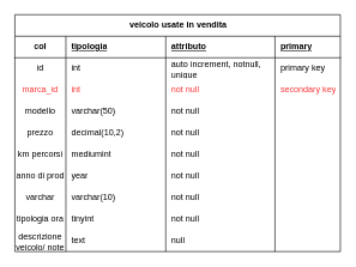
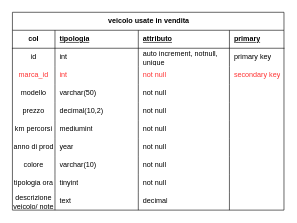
  <mxCell id="0" />
  <mxCell id="1" parent="0" />
  <mxCell id="2" value="veicolo usate in vendita" style="shape=table;startSize=30;container=1;collapsible=1;childLayout=tableLayout;fixedRows=1;rowLines=0;fontStyle=1;align=center;resizeLast=1;html=1;swimlaneFillColor=none;" vertex="1" parent="1"><mxGeometry x="20" y="20" width="453" height="330" as="geometry" /></mxCell>
  <mxCell id="3" value="" style="shape=tableRow;horizontal=0;startSize=0;swimlaneHead=0;swimlaneBody=0;fillColor=none;collapsible=0;dropTarget=0;points=[[0,0.5],[1,0.5]];portConstraint=eastwest;top=0;left=0;right=0;bottom=1;" vertex="1" parent="2"><mxGeometry y="30" width="453" height="30" as="geometry" /></mxCell>
  <mxCell id="4" value="col" style="shape=partialRectangle;connectable=0;fillColor=none;top=0;left=0;bottom=0;right=0;fontStyle=1;overflow=hidden;whiteSpace=wrap;html=1;" vertex="1" parent="3"><mxGeometry width="71" height="30" as="geometry"><mxRectangle width="71" height="30" as="alternateBounds" /></mxGeometry></mxCell>
  <mxCell id="5" value="tipologia" style="shape=partialRectangle;connectable=0;fillColor=none;top=0;left=0;bottom=0;right=0;align=left;spacingLeft=6;fontStyle=5;overflow=hidden;whiteSpace=wrap;html=1;" vertex="1" parent="3"><mxGeometry x="71" width="139" height="30" as="geometry"><mxRectangle width="139" height="30" as="alternateBounds" /></mxGeometry></mxCell>
  <mxCell id="6" value="attributo" style="shape=partialRectangle;connectable=0;fillColor=none;top=0;left=0;bottom=0;right=0;align=left;spacingLeft=6;fontStyle=5;overflow=hidden;whiteSpace=wrap;html=1;" vertex="1" parent="3"><mxGeometry x="210" width="152" height="30" as="geometry"><mxRectangle width="152" height="30" as="alternateBounds" /></mxGeometry></mxCell>
  <mxCell id="7" value="primary" style="shape=partialRectangle;connectable=0;fillColor=none;top=0;left=0;bottom=0;right=0;align=left;spacingLeft=6;fontStyle=5;overflow=hidden;whiteSpace=wrap;html=1;" vertex="1" parent="3"><mxGeometry x="362" width="91" height="30" as="geometry"><mxRectangle width="91" height="30" as="alternateBounds" /></mxGeometry></mxCell>
  <mxCell id="8" value="" style="shape=tableRow;horizontal=0;startSize=0;swimlaneHead=0;swimlaneBody=0;fillColor=none;collapsible=0;dropTarget=0;points=[[0,0.5],[1,0.5]];portConstraint=eastwest;top=0;left=0;right=0;bottom=0;" vertex="1" parent="2"><mxGeometry y="60" width="453" height="30" as="geometry" /></mxCell>
  <mxCell id="9" value="id" style="shape=partialRectangle;connectable=0;fillColor=none;top=0;left=0;bottom=0;right=0;editable=1;overflow=hidden;whiteSpace=wrap;html=1;" vertex="1" parent="8"><mxGeometry width="71" height="30" as="geometry"><mxRectangle width="71" height="30" as="alternateBounds" /></mxGeometry></mxCell>
  <mxCell id="10" value="int" style="shape=partialRectangle;connectable=0;fillColor=none;top=0;left=0;bottom=0;right=0;align=left;spacingLeft=6;overflow=hidden;whiteSpace=wrap;html=1;" vertex="1" parent="8"><mxGeometry x="71" width="139" height="30" as="geometry"><mxRectangle width="139" height="30" as="alternateBounds" /></mxGeometry></mxCell>
  <mxCell id="11" value="auto increment, notnull, unique" style="shape=partialRectangle;connectable=0;fillColor=none;top=0;left=0;bottom=0;right=0;align=left;spacingLeft=6;overflow=hidden;whiteSpace=wrap;html=1;" vertex="1" parent="8"><mxGeometry x="210" width="152" height="30" as="geometry"><mxRectangle width="152" height="30" as="alternateBounds" /></mxGeometry></mxCell>
  <mxCell id="12" value="primary key" style="shape=partialRectangle;connectable=0;fillColor=none;top=0;left=0;bottom=0;right=0;align=left;spacingLeft=6;overflow=hidden;whiteSpace=wrap;html=1;" vertex="1" parent="8"><mxGeometry x="362" width="91" height="30" as="geometry"><mxRectangle width="91" height="30" as="alternateBounds" /></mxGeometry></mxCell>
  <mxCell id="13" value="" style="shape=tableRow;horizontal=0;startSize=0;swimlaneHead=0;swimlaneBody=0;fillColor=none;collapsible=0;dropTarget=0;points=[[0,0.5],[1,0.5]];portConstraint=eastwest;top=0;left=0;right=0;bottom=0;" vertex="1" parent="2"><mxGeometry y="90" width="453" height="30" as="geometry" /></mxCell>
  <mxCell id="14" value="&lt;font color=&quot;#ff3333&quot;&gt;marca_id&lt;/font&gt;" style="shape=partialRectangle;connectable=0;fillColor=none;top=0;left=0;bottom=0;right=0;editable=1;overflow=hidden;whiteSpace=wrap;html=1;" vertex="1" parent="13"><mxGeometry width="71" height="30" as="geometry"><mxRectangle width="71" height="30" as="alternateBounds" /></mxGeometry></mxCell>
  <mxCell id="15" value="&lt;font color=&quot;#ff3333&quot;&gt;int&lt;/font&gt;" style="shape=partialRectangle;connectable=0;fillColor=none;top=0;left=0;bottom=0;right=0;align=left;spacingLeft=6;overflow=hidden;whiteSpace=wrap;html=1;" vertex="1" parent="13"><mxGeometry x="71" width="139" height="30" as="geometry"><mxRectangle width="139" height="30" as="alternateBounds" /></mxGeometry></mxCell>
  <mxCell id="16" value="&lt;font color=&quot;#ff3333&quot;&gt;not null&lt;/font&gt;" style="shape=partialRectangle;connectable=0;fillColor=none;top=0;left=0;bottom=0;right=0;align=left;spacingLeft=6;overflow=hidden;whiteSpace=wrap;html=1;" vertex="1" parent="13"><mxGeometry x="210" width="152" height="30" as="geometry"><mxRectangle width="152" height="30" as="alternateBounds" /></mxGeometry></mxCell>
  <mxCell id="17" value="&lt;font color=&quot;#ff3333&quot;&gt;secondary key&lt;/font&gt;" style="shape=partialRectangle;connectable=0;fillColor=none;top=0;left=0;bottom=0;right=0;align=left;spacingLeft=6;overflow=hidden;whiteSpace=wrap;html=1;" vertex="1" parent="13"><mxGeometry x="362" width="91" height="30" as="geometry"><mxRectangle width="91" height="30" as="alternateBounds" /></mxGeometry></mxCell>
  <mxCell id="18" style="shape=tableRow;horizontal=0;startSize=0;swimlaneHead=0;swimlaneBody=0;fillColor=none;collapsible=0;dropTarget=0;points=[[0,0.5],[1,0.5]];portConstraint=eastwest;top=0;left=0;right=0;bottom=0;" vertex="1" parent="2"><mxGeometry y="120" width="453" height="30" as="geometry" /></mxCell>
  <mxCell id="19" value="modello" style="shape=partialRectangle;connectable=0;fillColor=none;top=0;left=0;bottom=0;right=0;editable=1;overflow=hidden;whiteSpace=wrap;html=1;" vertex="1" parent="18"><mxGeometry width="71" height="30" as="geometry"><mxRectangle width="71" height="30" as="alternateBounds" /></mxGeometry></mxCell>
  <mxCell id="20" value="varchar(50)" style="shape=partialRectangle;connectable=0;fillColor=none;top=0;left=0;bottom=0;right=0;align=left;spacingLeft=6;overflow=hidden;whiteSpace=wrap;html=1;" vertex="1" parent="18"><mxGeometry x="71" width="139" height="30" as="geometry"><mxRectangle width="139" height="30" as="alternateBounds" /></mxGeometry></mxCell>
  <mxCell id="21" value="not null" style="shape=partialRectangle;connectable=0;fillColor=none;top=0;left=0;bottom=0;right=0;align=left;spacingLeft=6;overflow=hidden;whiteSpace=wrap;html=1;" vertex="1" parent="18"><mxGeometry x="210" width="152" height="30" as="geometry"><mxRectangle width="152" height="30" as="alternateBounds" /></mxGeometry></mxCell>
  <mxCell id="22" style="shape=partialRectangle;connectable=0;fillColor=none;top=0;left=0;bottom=0;right=0;align=left;spacingLeft=6;overflow=hidden;whiteSpace=wrap;html=1;" vertex="1" parent="18"><mxGeometry x="362" width="91" height="30" as="geometry"><mxRectangle width="91" height="30" as="alternateBounds" /></mxGeometry></mxCell>
  <mxCell id="23" value="" style="shape=tableRow;horizontal=0;startSize=0;swimlaneHead=0;swimlaneBody=0;fillColor=none;collapsible=0;dropTarget=0;points=[[0,0.5],[1,0.5]];portConstraint=eastwest;top=0;left=0;right=0;bottom=0;" vertex="1" parent="2"><mxGeometry y="150" width="453" height="30" as="geometry" /></mxCell>
  <mxCell id="24" value="prezzo" style="shape=partialRectangle;connectable=0;fillColor=none;top=0;left=0;bottom=0;right=0;editable=1;overflow=hidden;whiteSpace=wrap;html=1;" vertex="1" parent="23"><mxGeometry width="71" height="30" as="geometry"><mxRectangle width="71" height="30" as="alternateBounds" /></mxGeometry></mxCell>
  <mxCell id="25" value="decimal(10,2)" style="shape=partialRectangle;connectable=0;fillColor=none;top=0;left=0;bottom=0;right=0;align=left;spacingLeft=6;overflow=hidden;whiteSpace=wrap;html=1;" vertex="1" parent="23"><mxGeometry x="71" width="139" height="30" as="geometry"><mxRectangle width="139" height="30" as="alternateBounds" /></mxGeometry></mxCell>
  <mxCell id="26" value="not null" style="shape=partialRectangle;connectable=0;fillColor=none;top=0;left=0;bottom=0;right=0;align=left;spacingLeft=6;overflow=hidden;whiteSpace=wrap;html=1;" vertex="1" parent="23"><mxGeometry x="210" width="152" height="30" as="geometry"><mxRectangle width="152" height="30" as="alternateBounds" /></mxGeometry></mxCell>
  <mxCell id="27" style="shape=partialRectangle;connectable=0;fillColor=none;top=0;left=0;bottom=0;right=0;align=left;spacingLeft=6;overflow=hidden;whiteSpace=wrap;html=1;" vertex="1" parent="23"><mxGeometry x="362" width="91" height="30" as="geometry"><mxRectangle width="91" height="30" as="alternateBounds" /></mxGeometry></mxCell>
  <mxCell id="28" style="shape=tableRow;horizontal=0;startSize=0;swimlaneHead=0;swimlaneBody=0;fillColor=none;collapsible=0;dropTarget=0;points=[[0,0.5],[1,0.5]];portConstraint=eastwest;top=0;left=0;right=0;bottom=0;" vertex="1" parent="2"><mxGeometry y="180" width="453" height="30" as="geometry" /></mxCell>
  <mxCell id="29" value="km percorsi" style="shape=partialRectangle;connectable=0;fillColor=none;top=0;left=0;bottom=0;right=0;editable=1;overflow=hidden;whiteSpace=wrap;html=1;" vertex="1" parent="28"><mxGeometry width="71" height="30" as="geometry"><mxRectangle width="71" height="30" as="alternateBounds" /></mxGeometry></mxCell>
  <mxCell id="30" value="mediumint" style="shape=partialRectangle;connectable=0;fillColor=none;top=0;left=0;bottom=0;right=0;align=left;spacingLeft=6;overflow=hidden;whiteSpace=wrap;html=1;" vertex="1" parent="28"><mxGeometry x="71" width="139" height="30" as="geometry"><mxRectangle width="139" height="30" as="alternateBounds" /></mxGeometry></mxCell>
  <mxCell id="31" value="not null" style="shape=partialRectangle;connectable=0;fillColor=none;top=0;left=0;bottom=0;right=0;align=left;spacingLeft=6;overflow=hidden;whiteSpace=wrap;html=1;" vertex="1" parent="28"><mxGeometry x="210" width="152" height="30" as="geometry"><mxRectangle width="152" height="30" as="alternateBounds" /></mxGeometry></mxCell>
  <mxCell id="32" style="shape=partialRectangle;connectable=0;fillColor=none;top=0;left=0;bottom=0;right=0;align=left;spacingLeft=6;overflow=hidden;whiteSpace=wrap;html=1;" vertex="1" parent="28"><mxGeometry x="362" width="91" height="30" as="geometry"><mxRectangle width="91" height="30" as="alternateBounds" /></mxGeometry></mxCell>
  <mxCell id="33" style="shape=tableRow;horizontal=0;startSize=0;swimlaneHead=0;swimlaneBody=0;fillColor=none;collapsible=0;dropTarget=0;points=[[0,0.5],[1,0.5]];portConstraint=eastwest;top=0;left=0;right=0;bottom=0;" vertex="1" parent="2"><mxGeometry y="210" width="453" height="30" as="geometry" /></mxCell>
  <mxCell id="34" value="anno di prod" style="shape=partialRectangle;connectable=0;fillColor=none;top=0;left=0;bottom=0;right=0;editable=1;overflow=hidden;whiteSpace=wrap;html=1;" vertex="1" parent="33"><mxGeometry width="71" height="30" as="geometry"><mxRectangle width="71" height="30" as="alternateBounds" /></mxGeometry></mxCell>
  <mxCell id="35" value="year" style="shape=partialRectangle;connectable=0;fillColor=none;top=0;left=0;bottom=0;right=0;align=left;spacingLeft=6;overflow=hidden;whiteSpace=wrap;html=1;" vertex="1" parent="33"><mxGeometry x="71" width="139" height="30" as="geometry"><mxRectangle width="139" height="30" as="alternateBounds" /></mxGeometry></mxCell>
  <mxCell id="36" value="not null" style="shape=partialRectangle;connectable=0;fillColor=none;top=0;left=0;bottom=0;right=0;align=left;spacingLeft=6;overflow=hidden;whiteSpace=wrap;html=1;" vertex="1" parent="33"><mxGeometry x="210" width="152" height="30" as="geometry"><mxRectangle width="152" height="30" as="alternateBounds" /></mxGeometry></mxCell>
  <mxCell id="37" style="shape=partialRectangle;connectable=0;fillColor=none;top=0;left=0;bottom=0;right=0;align=left;spacingLeft=6;overflow=hidden;whiteSpace=wrap;html=1;" vertex="1" parent="33"><mxGeometry x="362" width="91" height="30" as="geometry"><mxRectangle width="91" height="30" as="alternateBounds" /></mxGeometry></mxCell>
  <mxCell id="38" style="shape=tableRow;horizontal=0;startSize=0;swimlaneHead=0;swimlaneBody=0;fillColor=none;collapsible=0;dropTarget=0;points=[[0,0.5],[1,0.5]];portConstraint=eastwest;top=0;left=0;right=0;bottom=0;" vertex="1" parent="2"><mxGeometry y="240" width="453" height="30" as="geometry" /></mxCell>
- <mxCell id="39" value="varchar" style="shape=partialRectangle;connectable=0;fillColor=none;top=0;left=0;bottom=0;right=0;editable=1;overflow=hidden;whiteSpace=wrap;html=1;" vertex="1" parent="38"><mxGeometry width="71" height="30" as="geometry"><mxRectangle width="71" height="30" as="alternateBounds" /></mxGeometry></mxCell>
+ <mxCell id="39" value="colore" style="shape=partialRectangle;connectable=0;fillColor=none;top=0;left=0;bottom=0;right=0;editable=1;overflow=hidden;whiteSpace=wrap;html=1;" vertex="1" parent="38"><mxGeometry width="71" height="30" as="geometry"><mxRectangle width="71" height="30" as="alternateBounds" /></mxGeometry></mxCell>
  <mxCell id="40" value="varchar(10)" style="shape=partialRectangle;connectable=0;fillColor=none;top=0;left=0;bottom=0;right=0;align=left;spacingLeft=6;overflow=hidden;whiteSpace=wrap;html=1;" vertex="1" parent="38"><mxGeometry x="71" width="139" height="30" as="geometry"><mxRectangle width="139" height="30" as="alternateBounds" /></mxGeometry></mxCell>
  <mxCell id="41" value="not null" style="shape=partialRectangle;connectable=0;fillColor=none;top=0;left=0;bottom=0;right=0;align=left;spacingLeft=6;overflow=hidden;whiteSpace=wrap;html=1;" vertex="1" parent="38"><mxGeometry x="210" width="152" height="30" as="geometry"><mxRectangle width="152" height="30" as="alternateBounds" /></mxGeometry></mxCell>
  <mxCell id="42" style="shape=partialRectangle;connectable=0;fillColor=none;top=0;left=0;bottom=0;right=0;align=left;spacingLeft=6;overflow=hidden;whiteSpace=wrap;html=1;" vertex="1" parent="38"><mxGeometry x="362" width="91" height="30" as="geometry"><mxRectangle width="91" height="30" as="alternateBounds" /></mxGeometry></mxCell>
  <mxCell id="43" style="shape=tableRow;horizontal=0;startSize=0;swimlaneHead=0;swimlaneBody=0;fillColor=none;collapsible=0;dropTarget=0;points=[[0,0.5],[1,0.5]];portConstraint=eastwest;top=0;left=0;right=0;bottom=0;" vertex="1" parent="2"><mxGeometry y="270" width="453" height="30" as="geometry" /></mxCell>
  <mxCell id="44" value="tipologia ora" style="shape=partialRectangle;connectable=0;fillColor=none;top=0;left=0;bottom=0;right=0;editable=1;overflow=hidden;whiteSpace=wrap;html=1;" vertex="1" parent="43"><mxGeometry width="71" height="30" as="geometry"><mxRectangle width="71" height="30" as="alternateBounds" /></mxGeometry></mxCell>
  <mxCell id="45" value="tinyint" style="shape=partialRectangle;connectable=0;fillColor=none;top=0;left=0;bottom=0;right=0;align=left;spacingLeft=6;overflow=hidden;whiteSpace=wrap;html=1;" vertex="1" parent="43"><mxGeometry x="71" width="139" height="30" as="geometry"><mxRectangle width="139" height="30" as="alternateBounds" /></mxGeometry></mxCell>
  <mxCell id="46" value="not null" style="shape=partialRectangle;connectable=0;fillColor=none;top=0;left=0;bottom=0;right=0;align=left;spacingLeft=6;overflow=hidden;whiteSpace=wrap;html=1;" vertex="1" parent="43"><mxGeometry x="210" width="152" height="30" as="geometry"><mxRectangle width="152" height="30" as="alternateBounds" /></mxGeometry></mxCell>
  <mxCell id="47" style="shape=partialRectangle;connectable=0;fillColor=none;top=0;left=0;bottom=0;right=0;align=left;spacingLeft=6;overflow=hidden;whiteSpace=wrap;html=1;" vertex="1" parent="43"><mxGeometry x="362" width="91" height="30" as="geometry"><mxRectangle width="91" height="30" as="alternateBounds" /></mxGeometry></mxCell>
  <mxCell id="48" style="shape=tableRow;horizontal=0;startSize=0;swimlaneHead=0;swimlaneBody=0;fillColor=none;collapsible=0;dropTarget=0;points=[[0,0.5],[1,0.5]];portConstraint=eastwest;top=0;left=0;right=0;bottom=0;" vertex="1" parent="2"><mxGeometry y="300" width="453" height="30" as="geometry" /></mxCell>
  <mxCell id="49" value="descrizione veicolo/ note particolari" style="shape=partialRectangle;connectable=0;fillColor=none;top=0;left=0;bottom=0;right=0;editable=1;overflow=hidden;whiteSpace=wrap;html=1;" vertex="1" parent="48"><mxGeometry width="71" height="30" as="geometry"><mxRectangle width="71" height="30" as="alternateBounds" /></mxGeometry></mxCell>
  <mxCell id="50" value="text" style="shape=partialRectangle;connectable=0;fillColor=none;top=0;left=0;bottom=0;right=0;align=left;spacingLeft=6;overflow=hidden;whiteSpace=wrap;html=1;" vertex="1" parent="48"><mxGeometry x="71" width="139" height="30" as="geometry"><mxRectangle width="139" height="30" as="alternateBounds" /></mxGeometry></mxCell>
- <mxCell id="51" value="null" style="shape=partialRectangle;connectable=0;fillColor=none;top=0;left=0;bottom=0;right=0;align=left;spacingLeft=6;overflow=hidden;whiteSpace=wrap;html=1;" vertex="1" parent="48"><mxGeometry x="210" width="152" height="30" as="geometry"><mxRectangle width="152" height="30" as="alternateBounds" /></mxGeometry></mxCell>
+ <mxCell id="51" value="decimal" style="shape=partialRectangle;connectable=0;fillColor=none;top=0;left=0;bottom=0;right=0;align=left;spacingLeft=6;overflow=hidden;whiteSpace=wrap;html=1;" vertex="1" parent="48"><mxGeometry x="210" width="152" height="30" as="geometry"><mxRectangle width="152" height="30" as="alternateBounds" /></mxGeometry></mxCell>
  <mxCell id="52" style="shape=partialRectangle;connectable=0;fillColor=none;top=0;left=0;bottom=0;right=0;align=left;spacingLeft=6;overflow=hidden;whiteSpace=wrap;html=1;" vertex="1" parent="48"><mxGeometry x="362" width="91" height="30" as="geometry"><mxRectangle width="91" height="30" as="alternateBounds" /></mxGeometry></mxCell>
